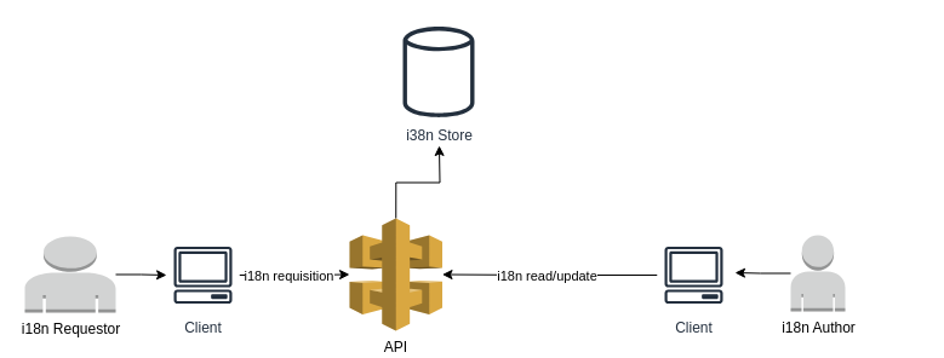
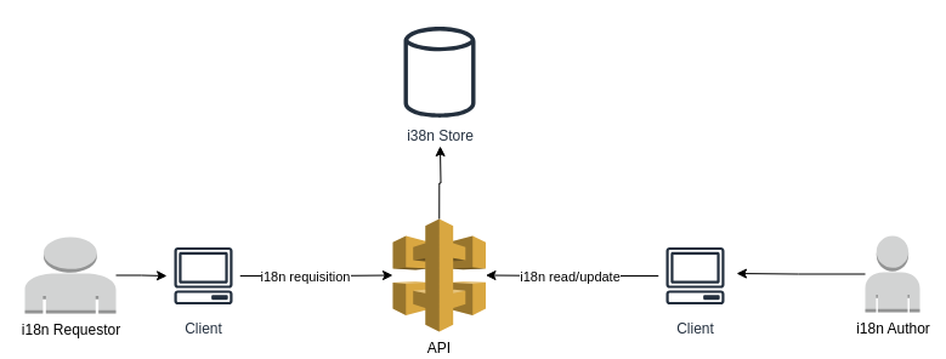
  <mxCell id="0" />
  <mxCell id="1" parent="0" />
- <mxCell id="2" value="API" style="outlineConnect=0;dashed=0;verticalLabelPosition=bottom;verticalAlign=top;align=center;html=1;shape=mxgraph.aws3.api_gateway;fillColor=#D9A741;gradientColor=none;" vertex="1" parent="1"><mxGeometry x="288" y="180" width="76.5" height="93" as="geometry" /></mxCell>
+ <mxCell id="2" value="API" style="outlineConnect=0;dashed=0;verticalLabelPosition=bottom;verticalAlign=top;align=center;html=1;shape=mxgraph.aws3.api_gateway;fillColor=#D9A741;gradientColor=none;" vertex="1" parent="1"><mxGeometry x="323" y="180" width="76.5" height="93" as="geometry" /></mxCell>
  <mxCell id="3" style="edgeStyle=orthogonalEdgeStyle;rounded=0;orthogonalLoop=1;jettySize=auto;html=1;" edge="1" parent="1" source="4" target="12"><mxGeometry relative="1" as="geometry" /></mxCell>
  <mxCell id="4" value="i18n Requestor" style="outlineConnect=0;dashed=0;verticalLabelPosition=bottom;verticalAlign=top;align=center;html=1;shape=mxgraph.aws3.user;fillColor=#D2D3D3;gradientColor=none;" vertex="1" parent="1"><mxGeometry x="20" y="195" width="75" height="63" as="geometry" /></mxCell>
  <mxCell id="5" style="edgeStyle=orthogonalEdgeStyle;rounded=0;orthogonalLoop=1;jettySize=auto;html=1;entryX=1.067;entryY=0.467;entryDx=0;entryDy=0;entryPerimeter=0;" edge="1" parent="1" source="6" target="9"><mxGeometry relative="1" as="geometry" /></mxCell>
- <mxCell id="6" value="i18n Author" style="outlineConnect=0;dashed=0;verticalLabelPosition=bottom;verticalAlign=top;align=center;html=1;shape=mxgraph.aws3.user;fillColor=#D2D3D3;gradientColor=none;" vertex="1" parent="1"><mxGeometry x="652" y="194" width="45" height="63" as="geometry" /></mxCell>
+ <mxCell id="6" value="i18n Author" style="outlineConnect=0;dashed=0;verticalLabelPosition=bottom;verticalAlign=top;align=center;html=1;shape=mxgraph.aws3.user;fillColor=#D2D3D3;gradientColor=none;" vertex="1" parent="1"><mxGeometry x="712" y="194" width="45" height="63" as="geometry" /></mxCell>
  <mxCell id="7" style="edgeStyle=orthogonalEdgeStyle;rounded=0;orthogonalLoop=1;jettySize=auto;html=1;" edge="1" parent="1" source="9" target="2"><mxGeometry relative="1" as="geometry" /></mxCell>
  <mxCell id="8" value="i18n read/update" style="edgeLabel;html=1;align=center;verticalAlign=middle;resizable=0;points=[];" vertex="1" connectable="0" parent="7"><mxGeometry x="0.042" y="3" relative="1" as="geometry"><mxPoint x="1" y="-2" as="offset" /></mxGeometry></mxCell>
  <mxCell id="9" value="Client" style="sketch=0;outlineConnect=0;fontColor=#232F3E;gradientColor=none;strokeColor=#232F3E;fillColor=#ffffff;dashed=0;verticalLabelPosition=bottom;verticalAlign=top;align=center;html=1;fontSize=12;fontStyle=0;aspect=fixed;shape=mxgraph.aws4.resourceIcon;resIcon=mxgraph.aws4.client;" vertex="1" parent="1"><mxGeometry x="542" y="197" width="60" height="60" as="geometry" /></mxCell>
  <mxCell id="10" style="edgeStyle=orthogonalEdgeStyle;rounded=0;orthogonalLoop=1;jettySize=auto;html=1;" edge="1" parent="1" source="12" target="2"><mxGeometry relative="1" as="geometry" /></mxCell>
  <mxCell id="11" value="i18n requisition" style="edgeLabel;html=1;align=center;verticalAlign=middle;resizable=0;points=[];" vertex="1" connectable="0" parent="10"><mxGeometry x="-0.223" relative="1" as="geometry"><mxPoint x="4" as="offset" /></mxGeometry></mxCell>
  <mxCell id="12" value="Client" style="sketch=0;outlineConnect=0;fontColor=#232F3E;gradientColor=none;strokeColor=#232F3E;fillColor=#ffffff;dashed=0;verticalLabelPosition=bottom;verticalAlign=top;align=center;html=1;fontSize=12;fontStyle=0;aspect=fixed;shape=mxgraph.aws4.resourceIcon;resIcon=mxgraph.aws4.client;" vertex="1" parent="1"><mxGeometry x="137" y="197" width="60" height="60" as="geometry" /></mxCell>
  <mxCell id="13" style="edgeStyle=orthogonalEdgeStyle;rounded=0;orthogonalLoop=1;jettySize=auto;html=1;exitX=0.5;exitY=0;exitDx=0;exitDy=0;exitPerimeter=0;" edge="1" parent="1" source="2"><mxGeometry relative="1" as="geometry"><mxPoint x="362" y="120" as="targetPoint" /></mxGeometry></mxCell>
  <mxCell id="14" value="i38n Store" style="sketch=0;outlineConnect=0;fontColor=#232F3E;gradientColor=none;fillColor=#232F3D;strokeColor=none;dashed=0;verticalLabelPosition=bottom;verticalAlign=top;align=center;html=1;fontSize=12;fontStyle=0;aspect=fixed;pointerEvents=1;shape=mxgraph.aws4.generic_database;" vertex="1" parent="1"><mxGeometry x="332" y="20" width="59" height="78" as="geometry" /></mxCell>
